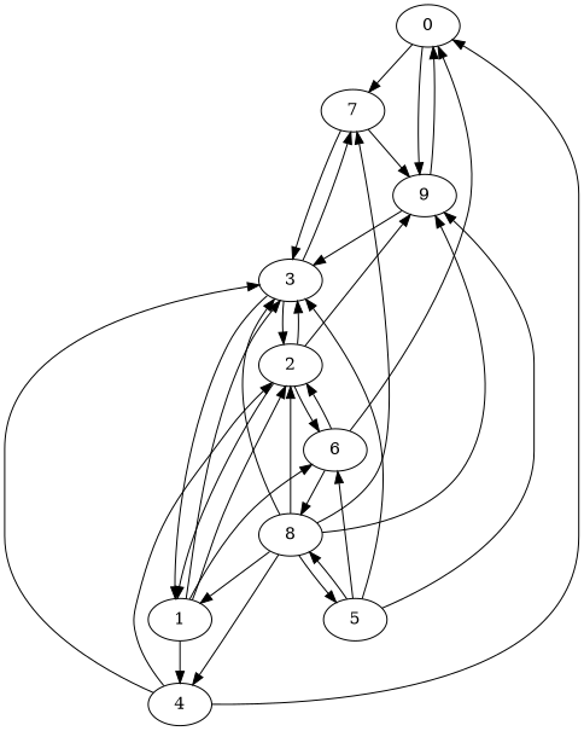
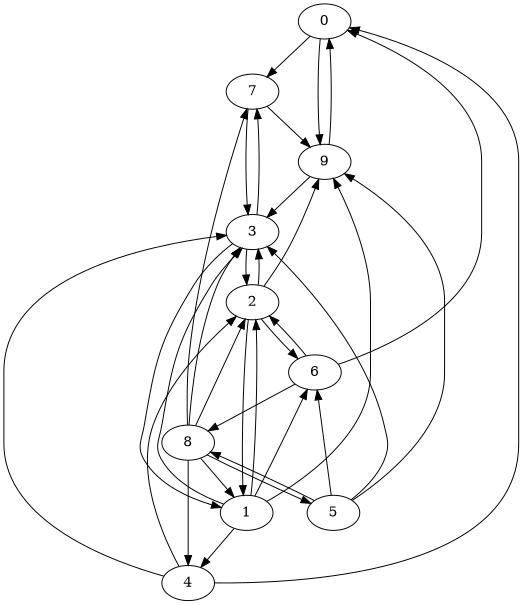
  strict digraph {
    0
    7
    9
    3
    1
    2
    4
    6
    8
    5
    0 -> 7
    0 -> 9
    7 -> 9
    7 -> 3
    9 -> 0
    9 -> 3
    3 -> 7
    3 -> 1
    3 -> 2
    1 -> 3
    1 -> 2
    1 -> 4
    1 -> 6
    2 -> 9
    2 -> 3
    2 -> 1
    2 -> 6
    4 -> 0
    4 -> 3
    4 -> 2
    6 -> 0
    6 -> 2
    6 -> 8
    8 -> 7
-   8 -> 9
+   1 -> 9
    8 -> 3
    8 -> 1
    8 -> 2
    8 -> 4
    8 -> 5
    5 -> 9
    5 -> 3
    5 -> 6
    5 -> 8
  }
